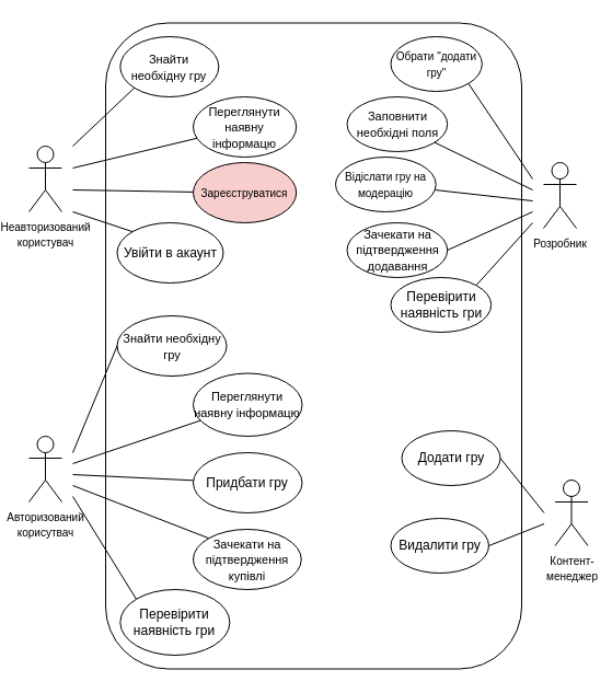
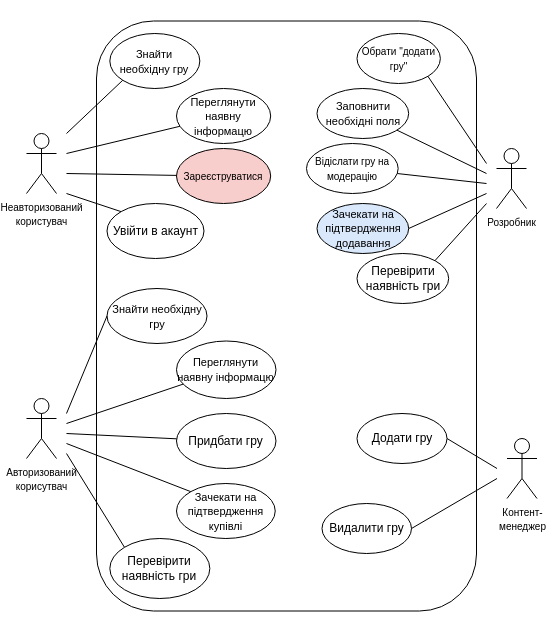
  <mxCell id="0" />
  <mxCell id="1" parent="0" />
  <mxCell id="2" value="" style="rounded=1;whiteSpace=wrap;html=1;" parent="1" vertex="1"><mxGeometry x="90" y="20.5" width="380" height="590" as="geometry" /></mxCell>
  <mxCell id="3" value="&lt;font style=&quot;font-size: 10px;&quot;&gt;Авторизований &lt;br&gt;корисутвач&lt;/font&gt;" style="shape=umlActor;verticalLabelPosition=bottom;verticalAlign=top;html=1;outlineConnect=0;" parent="1" vertex="1"><mxGeometry x="20" y="398" width="30" height="60" as="geometry" /></mxCell>
  <mxCell id="4" value="Увійти в акаунт" style="ellipse;whiteSpace=wrap;html=1;" parent="1" vertex="1"><mxGeometry x="100.51" y="203" width="96.99" height="55" as="geometry" /></mxCell>
  <mxCell id="5" value="&lt;font style=&quot;font-size: 11px;&quot;&gt;Знайти необхідну гру&lt;/font&gt;" style="ellipse;whiteSpace=wrap;html=1;" parent="1" vertex="1"><mxGeometry x="100.51" y="288" width="100" height="55" as="geometry" /></mxCell>
  <mxCell id="6" value="&lt;font style=&quot;font-size: 11px;&quot;&gt;Переглянути наявну інформацю&lt;/font&gt;" style="ellipse;whiteSpace=wrap;html=1;" parent="1" vertex="1"><mxGeometry x="170" y="340.5" width="99.49" height="57.5" as="geometry" /></mxCell>
  <mxCell id="7" value="" style="endArrow=none;html=1;rounded=0;entryX=0;entryY=0.5;entryDx=0;entryDy=0;" parent="1" target="5" edge="1"><mxGeometry width="50" height="50" relative="1" as="geometry"><mxPoint x="60" y="413" as="sourcePoint" /><mxPoint x="250" y="468" as="targetPoint" /></mxGeometry></mxCell>
  <mxCell id="8" value="" style="endArrow=none;html=1;rounded=0;" parent="1" target="6" edge="1"><mxGeometry width="50" height="50" relative="1" as="geometry"><mxPoint x="60" y="423" as="sourcePoint" /><mxPoint x="250" y="468" as="targetPoint" /></mxGeometry></mxCell>
  <mxCell id="9" value="Придбати гру" style="ellipse;whiteSpace=wrap;html=1;" parent="1" vertex="1"><mxGeometry x="170" y="413" width="99.49" height="55" as="geometry" /></mxCell>
  <mxCell id="10" value="&lt;font style=&quot;font-size: 11px;&quot;&gt;Зачекати на підтвердження купівлі&lt;/font&gt;" style="ellipse;whiteSpace=wrap;html=1;" parent="1" vertex="1"><mxGeometry x="170" y="483" width="98.74" height="55" as="geometry" /></mxCell>
  <mxCell id="11" value="Перевірити наявність гри" style="ellipse;whiteSpace=wrap;html=1;" parent="1" vertex="1"><mxGeometry x="103.34" y="538" width="100" height="60" as="geometry" /></mxCell>
  <mxCell id="12" value="" style="endArrow=none;html=1;rounded=0;" parent="1" target="9" edge="1"><mxGeometry width="50" height="50" relative="1" as="geometry"><mxPoint x="60" y="433" as="sourcePoint" /><mxPoint x="120" y="538" as="targetPoint" /></mxGeometry></mxCell>
  <mxCell id="13" value="" style="endArrow=none;html=1;rounded=0;entryX=0;entryY=0;entryDx=0;entryDy=0;" parent="1" target="10" edge="1"><mxGeometry width="50" height="50" relative="1" as="geometry"><mxPoint x="60" y="443" as="sourcePoint" /><mxPoint x="120" y="478" as="targetPoint" /></mxGeometry></mxCell>
  <mxCell id="14" value="" style="endArrow=none;html=1;rounded=0;entryX=0;entryY=0;entryDx=0;entryDy=0;" parent="1" target="11" edge="1"><mxGeometry width="50" height="50" relative="1" as="geometry"><mxPoint x="60" y="453" as="sourcePoint" /><mxPoint x="250" y="398" as="targetPoint" /></mxGeometry></mxCell>
  <mxCell id="15" value="&lt;font style=&quot;&quot;&gt;&lt;font style=&quot;font-size: 10px;&quot;&gt;Неавторизований &lt;br&gt;користувач&lt;/font&gt;&lt;br&gt;&lt;/font&gt;" style="shape=umlActor;verticalLabelPosition=bottom;verticalAlign=top;html=1;outlineConnect=0;" parent="1" vertex="1"><mxGeometry x="20" y="133" width="30" height="60" as="geometry" /></mxCell>
  <mxCell id="16" value="&lt;font style=&quot;font-size: 11px;&quot;&gt;Знайти необхідну гру&lt;/font&gt;" style="ellipse;whiteSpace=wrap;html=1;" parent="1" vertex="1"><mxGeometry x="103.34" y="33" width="90" height="55" as="geometry" /></mxCell>
  <mxCell id="17" value="&lt;font style=&quot;font-size: 11px;&quot;&gt;Переглянути наявну інформацю&lt;/font&gt;" style="ellipse;whiteSpace=wrap;html=1;" parent="1" vertex="1"><mxGeometry x="170" y="88" width="94.18" height="55" as="geometry" /></mxCell>
  <mxCell id="18" value="" style="endArrow=none;html=1;rounded=0;entryX=0;entryY=1;entryDx=0;entryDy=0;" parent="1" target="16" edge="1"><mxGeometry width="50" height="50" relative="1" as="geometry"><mxPoint x="60" y="133" as="sourcePoint" /><mxPoint x="267.33" y="223" as="targetPoint" /></mxGeometry></mxCell>
  <mxCell id="19" value="" style="endArrow=none;html=1;rounded=0;" parent="1" target="17" edge="1"><mxGeometry width="50" height="50" relative="1" as="geometry"><mxPoint x="60" y="153" as="sourcePoint" /><mxPoint x="267.33" y="223" as="targetPoint" /></mxGeometry></mxCell>
  <mxCell id="20" value="&lt;font style=&quot;font-size: 10px;&quot;&gt;Зареєструватися&lt;/font&gt;" style="ellipse;whiteSpace=wrap;html=1;fillColor=#f8cecc;" parent="1" vertex="1"><mxGeometry x="170" y="148" width="94.18" height="55" as="geometry" /></mxCell>
  <mxCell id="21" value="" style="endArrow=none;html=1;rounded=0;" parent="1" target="20" edge="1"><mxGeometry width="50" height="50" relative="1" as="geometry"><mxPoint x="60" y="173" as="sourcePoint" /><mxPoint x="137.33" y="293" as="targetPoint" /></mxGeometry></mxCell>
  <mxCell id="22" value="" style="endArrow=none;html=1;rounded=0;entryX=0;entryY=0;entryDx=0;entryDy=0;" parent="1" target="4" edge="1"><mxGeometry width="50" height="50" relative="1" as="geometry"><mxPoint x="60" y="193" as="sourcePoint" /><mxPoint x="226" y="190" as="targetPoint" /></mxGeometry></mxCell>
  <mxCell id="23" value="&lt;font style=&quot;font-size: 10px;&quot;&gt;Розробник&lt;/font&gt;" style="shape=umlActor;verticalLabelPosition=bottom;verticalAlign=top;html=1;outlineConnect=0;" parent="1" vertex="1"><mxGeometry x="490" y="148" width="30" height="60" as="geometry" /></mxCell>
  <mxCell id="24" value="&lt;font style=&quot;font-size: 10px;&quot;&gt;Обрати &quot;додати гру&quot;&lt;/font&gt;" style="ellipse;whiteSpace=wrap;html=1;" parent="1" vertex="1"><mxGeometry x="350.51" y="33" width="83.34" height="50" as="geometry" /></mxCell>
  <mxCell id="25" value="&lt;font style=&quot;font-size: 11px;&quot;&gt;Заповнити необхідні поля&lt;/font&gt;" style="ellipse;whiteSpace=wrap;html=1;" parent="1" vertex="1"><mxGeometry x="310.51" y="88" width="91.66" height="50" as="geometry" /></mxCell>
  <mxCell id="26" value="" style="endArrow=none;html=1;rounded=0;entryX=1;entryY=1;entryDx=0;entryDy=0;" parent="1" target="24" edge="1"><mxGeometry width="50" height="50" relative="1" as="geometry"><mxPoint x="480" y="163" as="sourcePoint" /><mxPoint x="930.51" y="283" as="targetPoint" /></mxGeometry></mxCell>
  <mxCell id="27" value="" style="endArrow=none;html=1;rounded=0;" parent="1" target="25" edge="1"><mxGeometry width="50" height="50" relative="1" as="geometry"><mxPoint x="480" y="173" as="sourcePoint" /><mxPoint x="930.51" y="283" as="targetPoint" /></mxGeometry></mxCell>
  <mxCell id="28" value="&lt;font style=&quot;font-size: 10px;&quot;&gt;Відіслати гру на модерацію&lt;/font&gt;" style="ellipse;whiteSpace=wrap;html=1;" parent="1" vertex="1"><mxGeometry x="300" y="143" width="91.66" height="50" as="geometry" /></mxCell>
- <mxCell id="29" value="&lt;font style=&quot;font-size: 11px;&quot;&gt;Зачекати на підтвердження додавання&lt;/font&gt;" style="ellipse;whiteSpace=wrap;html=1;" parent="1" vertex="1"><mxGeometry x="310.51" y="203" width="91.66" height="50" as="geometry" /></mxCell>
+ <mxCell id="29" value="&lt;font style=&quot;font-size: 11px;&quot;&gt;Зачекати на підтвердження додавання&lt;/font&gt;" style="ellipse;whiteSpace=wrap;html=1;fillColor=#dae8fc;" parent="1" vertex="1"><mxGeometry x="310.51" y="203" width="91.66" height="50" as="geometry" /></mxCell>
  <mxCell id="30" value="Перевірити наявність гри" style="ellipse;whiteSpace=wrap;html=1;" parent="1" vertex="1"><mxGeometry x="350.51" y="253" width="91.66" height="50" as="geometry" /></mxCell>
  <mxCell id="31" value="" style="endArrow=none;html=1;rounded=0;" parent="1" target="28" edge="1"><mxGeometry width="50" height="50" relative="1" as="geometry"><mxPoint x="480" y="183" as="sourcePoint" /><mxPoint x="800.51" y="353" as="targetPoint" /></mxGeometry></mxCell>
  <mxCell id="32" value="" style="endArrow=none;html=1;rounded=0;entryX=1;entryY=0.5;entryDx=0;entryDy=0;" parent="1" target="29" edge="1"><mxGeometry width="50" height="50" relative="1" as="geometry"><mxPoint x="480" y="193" as="sourcePoint" /><mxPoint x="800.51" y="293" as="targetPoint" /></mxGeometry></mxCell>
  <mxCell id="33" value="" style="endArrow=none;html=1;rounded=0;entryX=1;entryY=0;entryDx=0;entryDy=0;" parent="1" target="30" edge="1"><mxGeometry width="50" height="50" relative="1" as="geometry"><mxPoint x="480" y="203" as="sourcePoint" /><mxPoint x="930.51" y="213" as="targetPoint" /></mxGeometry></mxCell>
  <mxCell id="34" value="&lt;font style=&quot;font-size: 10px;&quot;&gt;Контент-&lt;br&gt;менеджер&lt;/font&gt;" style="shape=umlActor;verticalLabelPosition=bottom;verticalAlign=top;html=1;outlineConnect=0;" parent="1" vertex="1"><mxGeometry x="500.51" y="438" width="30" height="60" as="geometry" /></mxCell>
- <mxCell id="35" value="&lt;font style=&quot;font-size: 12px;&quot;&gt;Додати гру&lt;/font&gt;" style="ellipse;whiteSpace=wrap;html=1;" parent="1" vertex="1"><mxGeometry x="360.51" y="393" width="90" height="50" as="geometry" /></mxCell>
- <mxCell id="36" value="&lt;font style=&quot;font-size: 12px;&quot;&gt;Видалити гру&lt;/font&gt;" style="ellipse;whiteSpace=wrap;html=1;" parent="1" vertex="1"><mxGeometry x="350.51" y="473" width="89.49" height="50" as="geometry" /></mxCell>
+ <mxCell id="35" value="&lt;font style=&quot;font-size: 12px;&quot;&gt;Додати гру&lt;/font&gt;" style="ellipse;whiteSpace=wrap;html=1;" parent="1" vertex="1"><mxGeometry x="350.51" y="413" width="90" height="50" as="geometry" /></mxCell>
+ <mxCell id="36" value="&lt;font style=&quot;font-size: 12px;&quot;&gt;Видалити гру&lt;/font&gt;" style="ellipse;whiteSpace=wrap;html=1;" parent="1" vertex="1"><mxGeometry x="315.51" y="503" width="89.49" height="50" as="geometry" /></mxCell>
  <mxCell id="37" value="" style="endArrow=none;html=1;rounded=0;entryX=1;entryY=0.5;entryDx=0;entryDy=0;" parent="1" target="35" edge="1"><mxGeometry width="50" height="50" relative="1" as="geometry"><mxPoint x="490.51" y="468" as="sourcePoint" /><mxPoint x="770.51" y="515.5" as="targetPoint" /></mxGeometry></mxCell>
  <mxCell id="38" value="" style="endArrow=none;html=1;rounded=0;entryX=1;entryY=0.5;entryDx=0;entryDy=0;" parent="1" target="36" edge="1"><mxGeometry width="50" height="50" relative="1" as="geometry"><mxPoint x="490.51" y="478" as="sourcePoint" /><mxPoint x="770.51" y="515.5" as="targetPoint" /></mxGeometry></mxCell>
